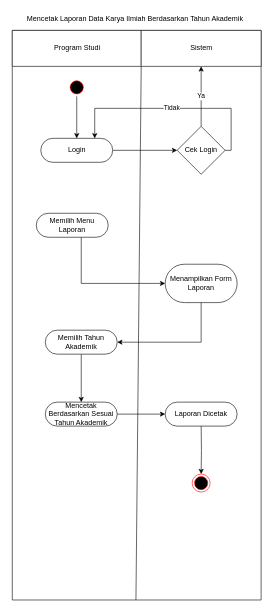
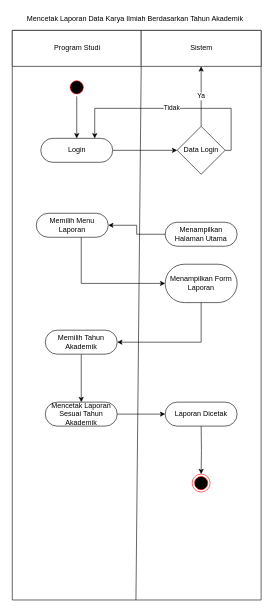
  <mxCell id="0" />
  <mxCell id="1" parent="0" />
  <mxCell id="2" value="" style="verticalLabelPosition=bottom;verticalAlign=top;html=1;shape=mxgraph.basic.rect;fillColor2=none;strokeWidth=1;size=20;indent=5;" vertex="1" parent="1"><mxGeometry x="20" y="50" width="415" height="950" as="geometry" /></mxCell>
  <mxCell id="3" value="" style="ellipse;html=1;shape=startState;fillColor=#000000;strokeColor=#ff0000;" vertex="1" parent="1"><mxGeometry x="112.5" y="130" width="30" height="30" as="geometry" /></mxCell>
  <mxCell id="4" value="Program Studi" style="verticalLabelPosition=middle;verticalAlign=middle;html=1;shape=mxgraph.basic.rect;fillColor2=none;strokeWidth=1;size=20;indent=5;labelPosition=center;align=center;" vertex="1" parent="1"><mxGeometry x="20" y="50" width="215" height="60" as="geometry" /></mxCell>
  <mxCell id="5" value="Sistem" style="verticalLabelPosition=middle;verticalAlign=middle;html=1;shape=mxgraph.basic.rect;fillColor2=none;strokeWidth=1;size=20;indent=5;labelPosition=center;align=center;" vertex="1" parent="1"><mxGeometry x="235" y="50" width="200" height="60" as="geometry" /></mxCell>
  <mxCell id="6" value="Mencetak Laporan Data Karya Ilmiah Berdasarkan Tahun Akademik" style="text;html=1;strokeColor=none;fillColor=none;align=center;verticalAlign=middle;whiteSpace=wrap;rounded=0;" vertex="1" parent="1"><mxGeometry x="25" y="20" width="400" height="20" as="geometry" /></mxCell>
  <mxCell id="7" value="" style="endArrow=none;html=1;exitX=0.497;exitY=1;exitDx=0;exitDy=0;exitPerimeter=0;" edge="1" parent="1" source="2"><mxGeometry width="50" height="50" relative="1" as="geometry"><mxPoint x="185" y="160" as="sourcePoint" /><mxPoint x="235" y="110" as="targetPoint" /></mxGeometry></mxCell>
  <mxCell id="8" value="" style="edgeStyle=orthogonalEdgeStyle;rounded=0;orthogonalLoop=1;jettySize=auto;html=1;entryX=0;entryY=0.5;entryDx=0;entryDy=0;" edge="1" parent="1" source="9" target="12"><mxGeometry relative="1" as="geometry"><mxPoint x="267.5" y="250" as="targetPoint" /></mxGeometry></mxCell>
  <mxCell id="9" value="Login" style="rounded=1;whiteSpace=wrap;html=1;arcSize=50;" vertex="1" parent="1"><mxGeometry x="67.5" y="230" width="120" height="40" as="geometry" /></mxCell>
  <mxCell id="10" value="Tidak" style="edgeStyle=orthogonalEdgeStyle;rounded=0;orthogonalLoop=1;jettySize=auto;html=1;entryX=0.75;entryY=0;entryDx=0;entryDy=0;exitX=1;exitY=0.5;exitDx=0;exitDy=0;" edge="1" parent="1" source="12" target="9"><mxGeometry relative="1" as="geometry"><mxPoint x="455" y="250" as="targetPoint" /><Array as="points"><mxPoint x="385" y="250" /><mxPoint x="385" y="180" /><mxPoint x="158" y="180" /></Array></mxGeometry></mxCell>
  <mxCell id="11" value="Ya" style="edgeStyle=orthogonalEdgeStyle;rounded=0;orthogonalLoop=1;jettySize=auto;html=1;" edge="1" parent="1" source="12" target="5"><mxGeometry relative="1" as="geometry"><mxPoint x="335" y="370" as="targetPoint" /></mxGeometry></mxCell>
- <mxCell id="12" value="Cek Login" style="rhombus;whiteSpace=wrap;html=1;" vertex="1" parent="1"><mxGeometry x="295" y="210" width="80" height="80" as="geometry" /></mxCell>
+ <mxCell id="12" value="Data Login" style="rhombus;whiteSpace=wrap;html=1;" vertex="1" parent="1"><mxGeometry x="295" y="210" width="80" height="80" as="geometry" /></mxCell>
+ <mxCell id="13" value="" style="edgeStyle=orthogonalEdgeStyle;rounded=0;orthogonalLoop=1;jettySize=auto;html=1;" edge="1" parent="1" source="14" target="16"><mxGeometry relative="1" as="geometry" /></mxCell>
+ <mxCell id="14" value="Menampilkan Halaman Utama" style="rounded=1;whiteSpace=wrap;html=1;arcSize=50;" vertex="1" parent="1"><mxGeometry x="275" y="370" width="120" height="40" as="geometry" /></mxCell>
  <mxCell id="15" value="" style="edgeStyle=orthogonalEdgeStyle;rounded=0;orthogonalLoop=1;jettySize=auto;html=1;entryX=0;entryY=0.5;entryDx=0;entryDy=0;" edge="1" parent="1" source="16" target="18"><mxGeometry relative="1" as="geometry"><Array as="points"><mxPoint x="135" y="472" /></Array></mxGeometry></mxCell>
  <mxCell id="16" value="Memilih Menu Laporan" style="rounded=1;whiteSpace=wrap;html=1;arcSize=50;" vertex="1" parent="1"><mxGeometry x="60" y="355" width="120" height="40" as="geometry" /></mxCell>
  <mxCell id="17" value="" style="edgeStyle=orthogonalEdgeStyle;rounded=0;orthogonalLoop=1;jettySize=auto;html=1;entryX=1;entryY=0.5;entryDx=0;entryDy=0;" edge="1" parent="1" source="18" target="20"><mxGeometry relative="1" as="geometry"><mxPoint x="335" y="584" as="targetPoint" /><Array as="points"><mxPoint x="335" y="570" /></Array></mxGeometry></mxCell>
  <mxCell id="18" value="Menampilkan Form Laporan" style="rounded=1;whiteSpace=wrap;html=1;arcSize=50;" vertex="1" parent="1"><mxGeometry x="275" y="440" width="120" height="64" as="geometry" /></mxCell>
  <mxCell id="19" value="" style="edgeStyle=orthogonalEdgeStyle;rounded=0;orthogonalLoop=1;jettySize=auto;html=1;" edge="1" parent="1" source="20" target="22"><mxGeometry relative="1" as="geometry" /></mxCell>
  <mxCell id="20" value="Memilih Tahun Akademik" style="rounded=1;whiteSpace=wrap;html=1;arcSize=50;" vertex="1" parent="1"><mxGeometry x="75" y="550" width="120" height="40" as="geometry" /></mxCell>
  <mxCell id="21" value="" style="edgeStyle=orthogonalEdgeStyle;rounded=0;orthogonalLoop=1;jettySize=auto;html=1;" edge="1" parent="1" source="22" target="23"><mxGeometry relative="1" as="geometry" /></mxCell>
- <mxCell id="22" value="Mencetak Berdasarkan Sesuai Tahun Akademik" style="rounded=1;whiteSpace=wrap;html=1;arcSize=50;" vertex="1" parent="1"><mxGeometry x="75" y="670" width="120" height="40" as="geometry" /></mxCell>
+ <mxCell id="22" value="Mencetak Laporan Sesuai Tahun Akademik" style="rounded=1;whiteSpace=wrap;html=1;arcSize=50;" vertex="1" parent="1"><mxGeometry x="75" y="670" width="120" height="40" as="geometry" /></mxCell>
  <mxCell id="23" value="Laporan Dicetak" style="rounded=1;whiteSpace=wrap;html=1;arcSize=50;" vertex="1" parent="1"><mxGeometry x="275" y="670" width="120" height="40" as="geometry" /></mxCell>
  <mxCell id="24" value="" style="edgeStyle=orthogonalEdgeStyle;rounded=0;orthogonalLoop=1;jettySize=auto;html=1;" edge="1" parent="1" target="26"><mxGeometry relative="1" as="geometry"><mxPoint x="335.034" y="710" as="sourcePoint" /></mxGeometry></mxCell>
  <mxCell id="25" value="" style="endArrow=classic;html=1;exitX=0.5;exitY=1;exitDx=0;exitDy=0;entryX=0.5;entryY=0;entryDx=0;entryDy=0;" edge="1" parent="1" source="3" target="9"><mxGeometry width="50" height="50" relative="1" as="geometry"><mxPoint x="105" y="220" as="sourcePoint" /><mxPoint x="155" y="170" as="targetPoint" /></mxGeometry></mxCell>
  <mxCell id="26" value="" style="ellipse;html=1;shape=endState;fillColor=#000000;strokeColor=#ff0000;" vertex="1" parent="1"><mxGeometry x="320" y="790" width="30" height="30" as="geometry" /></mxCell>
